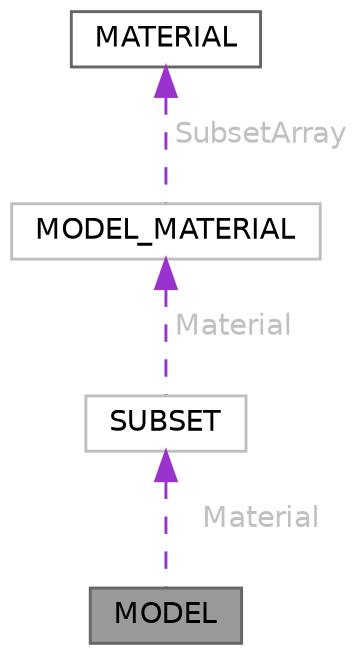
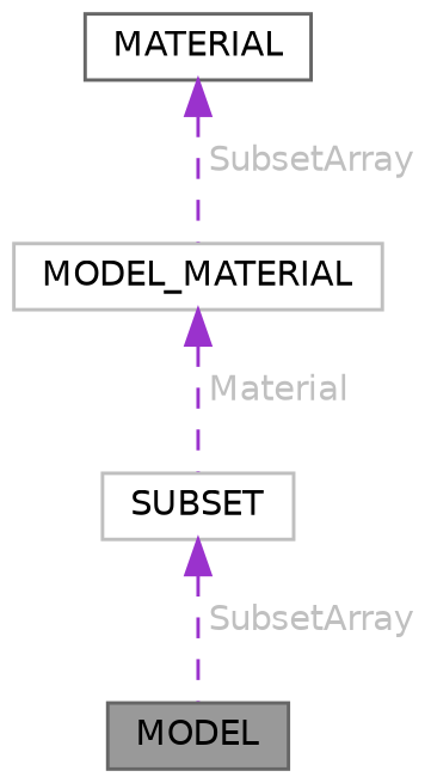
  digraph {
    node [color=gray40 fillcolor=white fontname=Helvetica fontsize=10 shape=box style=filled]
    edge [color=darkorchid3 dir=back fontcolor=grey fontname=Helvetica fontsize=10 labelfontname=Helvetica labelfontsize=10 style=dashed]
    n1 [fillcolor=grey60 fontcolor=black height=0.2 label=MODEL width=0.4]
    n2 [color=grey75 height=0.2 label=SUBSET width=0.4]
    n3 [color=grey75 height=0.2 label=MODEL_MATERIAL width=0.4]
    n4 [height=0.2 label=MATERIAL width=0.4]
-   n2 -> n1 [label=" Material"]
+   n2 -> n1 [label=" SubsetArray"]
    n3 -> n2 [label=" Material"]
    n4 -> n3 [label=" SubsetArray"]
  }
